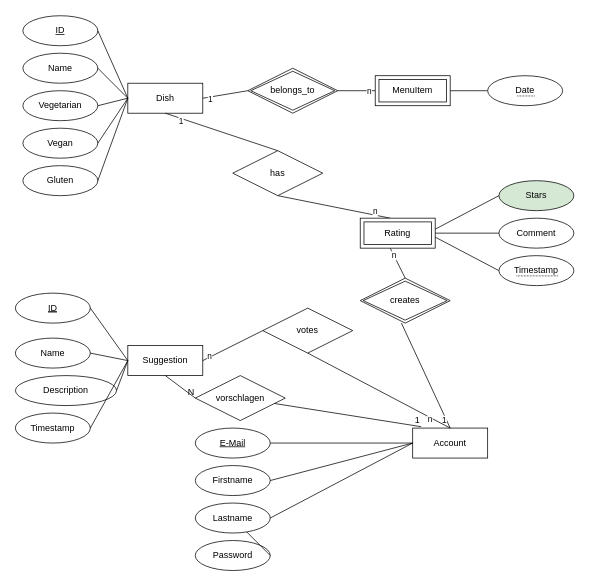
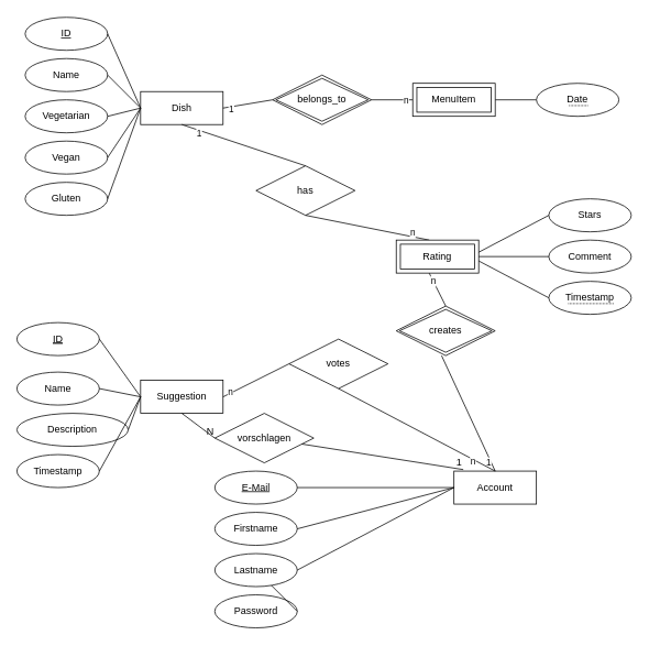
  <mxCell id="0" />
  <mxCell id="1" parent="0" />
  <mxCell id="2" value="Dish" style="whiteSpace=wrap;html=1;align=center;" parent="1" vertex="1"><mxGeometry x="170" y="110" width="100" height="40" as="geometry" /></mxCell>
  <mxCell id="3" value="&lt;div&gt;ID&lt;/div&gt;" style="ellipse;whiteSpace=wrap;html=1;align=center;fontStyle=4;" parent="1" vertex="1"><mxGeometry x="30" y="20" width="100" height="40" as="geometry" /></mxCell>
  <mxCell id="4" value="Name" style="ellipse;whiteSpace=wrap;html=1;align=center;" parent="1" vertex="1"><mxGeometry x="30" y="70" width="100" height="40" as="geometry" /></mxCell>
  <mxCell id="5" value="" style="endArrow=none;html=1;rounded=0;entryX=1;entryY=0.5;entryDx=0;entryDy=0;exitX=0;exitY=0.5;exitDx=0;exitDy=0;" parent="1" source="2" target="3" edge="1"><mxGeometry width="50" height="50" relative="1" as="geometry"><mxPoint x="370" y="270" as="sourcePoint" /><mxPoint x="420" y="220" as="targetPoint" /></mxGeometry></mxCell>
  <mxCell id="6" value="" style="endArrow=none;html=1;rounded=0;exitX=1;exitY=0.5;exitDx=0;exitDy=0;entryX=0;entryY=0.5;entryDx=0;entryDy=0;" parent="1" source="4" target="2" edge="1"><mxGeometry width="50" height="50" relative="1" as="geometry"><mxPoint x="60" y="190" as="sourcePoint" /><mxPoint x="170" y="60" as="targetPoint" /></mxGeometry></mxCell>
  <mxCell id="7" value="Vegetarian" style="ellipse;whiteSpace=wrap;html=1;align=center;" parent="1" vertex="1"><mxGeometry x="30" y="120" width="100" height="40" as="geometry" /></mxCell>
  <mxCell id="8" value="Vegan" style="ellipse;whiteSpace=wrap;html=1;align=center;" parent="1" vertex="1"><mxGeometry x="30" y="170" width="100" height="40" as="geometry" /></mxCell>
  <mxCell id="9" style="edgeStyle=orthogonalEdgeStyle;rounded=0;orthogonalLoop=1;jettySize=auto;html=1;exitX=0.5;exitY=1;exitDx=0;exitDy=0;" parent="1" source="8" target="8" edge="1"><mxGeometry relative="1" as="geometry" /></mxCell>
  <mxCell id="10" value="Gluten" style="ellipse;whiteSpace=wrap;html=1;align=center;" parent="1" vertex="1"><mxGeometry x="30" y="220" width="100" height="40" as="geometry" /></mxCell>
  <mxCell id="11" value="" style="endArrow=none;html=1;rounded=0;exitX=1;exitY=0.5;exitDx=0;exitDy=0;entryX=0;entryY=0.5;entryDx=0;entryDy=0;" parent="1" source="7" target="2" edge="1"><mxGeometry width="50" height="50" relative="1" as="geometry"><mxPoint x="140" y="100" as="sourcePoint" /><mxPoint x="180" y="70" as="targetPoint" /></mxGeometry></mxCell>
  <mxCell id="12" value="" style="endArrow=none;html=1;rounded=0;exitX=1;exitY=0.5;exitDx=0;exitDy=0;entryX=0;entryY=0.5;entryDx=0;entryDy=0;" parent="1" source="8" target="2" edge="1"><mxGeometry width="50" height="50" relative="1" as="geometry"><mxPoint x="150" y="110" as="sourcePoint" /><mxPoint x="170" y="60" as="targetPoint" /></mxGeometry></mxCell>
  <mxCell id="13" value="" style="endArrow=none;html=1;rounded=0;exitX=1;exitY=0.5;exitDx=0;exitDy=0;entryX=0;entryY=0.5;entryDx=0;entryDy=0;" parent="1" source="10" target="2" edge="1"><mxGeometry width="50" height="50" relative="1" as="geometry"><mxPoint x="160" y="120" as="sourcePoint" /><mxPoint x="200" y="90" as="targetPoint" /></mxGeometry></mxCell>
  <mxCell id="14" value="" style="endArrow=none;html=1;rounded=0;entryX=1;entryY=0.5;entryDx=0;entryDy=0;exitX=0;exitY=0.5;exitDx=0;exitDy=0;" parent="1" source="55" target="2" edge="1"><mxGeometry width="50" height="50" relative="1" as="geometry"><mxPoint x="330" y="120" as="sourcePoint" /><mxPoint x="300" y="310" as="targetPoint" /></mxGeometry></mxCell>
  <mxCell id="15" value="1" style="edgeLabel;html=1;align=center;verticalAlign=middle;resizable=0;points=[];" parent="14" vertex="1" connectable="0"><mxGeometry x="0.252" relative="1" as="geometry"><mxPoint x="-13" y="4" as="offset" /></mxGeometry></mxCell>
  <mxCell id="16" value="" style="endArrow=none;html=1;rounded=0;entryX=1;entryY=0.5;entryDx=0;entryDy=0;exitX=0;exitY=0.5;exitDx=0;exitDy=0;" parent="1" target="55" edge="1"><mxGeometry width="50" height="50" relative="1" as="geometry"><mxPoint x="500" y="120" as="sourcePoint" /><mxPoint x="450" y="120" as="targetPoint" /></mxGeometry></mxCell>
  <mxCell id="17" value="n" style="edgeLabel;html=1;align=center;verticalAlign=middle;resizable=0;points=[];" parent="16" vertex="1" connectable="0"><mxGeometry x="0.017" relative="1" as="geometry"><mxPoint x="16" as="offset" /></mxGeometry></mxCell>
  <mxCell id="18" value="" style="endArrow=none;html=1;rounded=0;entryX=0;entryY=0.5;entryDx=0;entryDy=0;exitX=1;exitY=0.5;exitDx=0;exitDy=0;" parent="1" target="50" edge="1"><mxGeometry width="50" height="50" relative="1" as="geometry"><mxPoint x="600" y="120" as="sourcePoint" /><mxPoint x="650" y="120" as="targetPoint" /></mxGeometry></mxCell>
  <mxCell id="19" value="Account" style="whiteSpace=wrap;html=1;align=center;" parent="1" vertex="1"><mxGeometry x="550" y="570" width="100" height="40" as="geometry" /></mxCell>
  <mxCell id="20" value="has" style="shape=rhombus;perimeter=rhombusPerimeter;whiteSpace=wrap;html=1;align=center;" parent="1" vertex="1"><mxGeometry x="310" y="200" width="120" height="60" as="geometry" /></mxCell>
  <mxCell id="21" value="" style="endArrow=none;html=1;rounded=0;entryX=0.5;entryY=1;entryDx=0;entryDy=0;exitX=0.5;exitY=0;exitDx=0;exitDy=0;" parent="1" target="20" edge="1"><mxGeometry width="50" height="50" relative="1" as="geometry"><mxPoint x="520" y="290" as="sourcePoint" /><mxPoint x="400" y="210" as="targetPoint" /></mxGeometry></mxCell>
  <mxCell id="22" value="n" style="edgeLabel;html=1;align=center;verticalAlign=middle;resizable=0;points=[];" parent="21" vertex="1" connectable="0"><mxGeometry x="-0.768" y="-1" relative="1" as="geometry"><mxPoint x="-3" y="-5" as="offset" /></mxGeometry></mxCell>
  <mxCell id="23" value="" style="endArrow=none;html=1;rounded=0;entryX=0.5;entryY=1;entryDx=0;entryDy=0;exitX=0.5;exitY=0;exitDx=0;exitDy=0;" parent="1" source="20" target="2" edge="1"><mxGeometry width="50" height="50" relative="1" as="geometry"><mxPoint x="290" y="250" as="sourcePoint" /><mxPoint x="340" y="200" as="targetPoint" /></mxGeometry></mxCell>
  <mxCell id="24" value="1" style="edgeLabel;html=1;align=center;verticalAlign=middle;resizable=0;points=[];" parent="23" vertex="1" connectable="0"><mxGeometry x="0.32" relative="1" as="geometry"><mxPoint x="-31" y="-7" as="offset" /></mxGeometry></mxCell>
  <mxCell id="25" value="" style="endArrow=none;html=1;rounded=0;entryX=0.5;entryY=1;entryDx=0;entryDy=0;exitX=0.5;exitY=0;exitDx=0;exitDy=0;" parent="1" edge="1"><mxGeometry width="50" height="50" relative="1" as="geometry"><mxPoint x="540" y="370" as="sourcePoint" /><mxPoint x="520" y="330" as="targetPoint" /></mxGeometry></mxCell>
  <mxCell id="26" value="n" style="edgeLabel;html=1;align=center;verticalAlign=middle;resizable=0;points=[];" parent="25" vertex="1" connectable="0"><mxGeometry x="0.537" relative="1" as="geometry"><mxPoint as="offset" /></mxGeometry></mxCell>
  <mxCell id="27" value="" style="endArrow=none;html=1;rounded=0;entryX=0.458;entryY=1;entryDx=0;entryDy=0;entryPerimeter=0;exitX=0.5;exitY=0;exitDx=0;exitDy=0;" parent="1" source="19" edge="1"><mxGeometry width="50" height="50" relative="1" as="geometry"><mxPoint x="140" y="380" as="sourcePoint" /><mxPoint x="534.96" y="430" as="targetPoint" /></mxGeometry></mxCell>
  <mxCell id="28" value="1" style="edgeLabel;html=1;align=center;verticalAlign=middle;resizable=0;points=[];" parent="27" vertex="1" connectable="0"><mxGeometry x="-0.829" y="3" relative="1" as="geometry"><mxPoint as="offset" /></mxGeometry></mxCell>
  <mxCell id="29" value="E-Mail" style="ellipse;whiteSpace=wrap;html=1;align=center;fontStyle=4;" parent="1" vertex="1"><mxGeometry x="260" y="570" width="100" height="40" as="geometry" /></mxCell>
  <mxCell id="30" value="Firstname" style="ellipse;whiteSpace=wrap;html=1;align=center;" parent="1" vertex="1"><mxGeometry x="260" y="620" width="100" height="40" as="geometry" /></mxCell>
- <mxCell id="31" value="Stars" style="ellipse;whiteSpace=wrap;html=1;align=center;fillColor=#d5e8d4;" parent="1" vertex="1"><mxGeometry x="665" y="240" width="100" height="40" as="geometry" /></mxCell>
+ <mxCell id="31" value="Stars" style="ellipse;whiteSpace=wrap;html=1;align=center;" parent="1" vertex="1"><mxGeometry x="665" y="240" width="100" height="40" as="geometry" /></mxCell>
  <mxCell id="32" value="" style="endArrow=none;html=1;rounded=0;entryX=0;entryY=0.5;entryDx=0;entryDy=0;exitX=1;exitY=0.5;exitDx=0;exitDy=0;" parent="1" target="31" edge="1"><mxGeometry width="50" height="50" relative="1" as="geometry"><mxPoint x="570" y="310" as="sourcePoint" /><mxPoint x="705" y="180" as="targetPoint" /></mxGeometry></mxCell>
  <mxCell id="33" value="" style="endArrow=none;html=1;rounded=0;exitX=1;exitY=0.5;exitDx=0;exitDy=0;entryX=0;entryY=0.5;entryDx=0;entryDy=0;" parent="1" source="29" target="19" edge="1"><mxGeometry width="50" height="50" relative="1" as="geometry"><mxPoint x="400" y="530" as="sourcePoint" /><mxPoint x="450" y="480" as="targetPoint" /></mxGeometry></mxCell>
  <mxCell id="34" value="" style="endArrow=none;html=1;rounded=0;entryX=0;entryY=0.5;entryDx=0;entryDy=0;exitX=1;exitY=0.5;exitDx=0;exitDy=0;" parent="1" source="30" target="19" edge="1"><mxGeometry width="50" height="50" relative="1" as="geometry"><mxPoint x="300" y="740" as="sourcePoint" /><mxPoint x="350" y="690" as="targetPoint" /></mxGeometry></mxCell>
  <mxCell id="35" value="Comment" style="ellipse;whiteSpace=wrap;html=1;align=center;" parent="1" vertex="1"><mxGeometry x="665" y="290" width="100" height="40" as="geometry" /></mxCell>
  <mxCell id="36" value="" style="endArrow=none;html=1;rounded=0;entryX=0;entryY=0.5;entryDx=0;entryDy=0;exitX=1;exitY=0.5;exitDx=0;exitDy=0;" parent="1" target="35" edge="1"><mxGeometry width="50" height="50" relative="1" as="geometry"><mxPoint x="570" y="310" as="sourcePoint" /><mxPoint x="385" y="300" as="targetPoint" /></mxGeometry></mxCell>
  <mxCell id="37" value="" style="endArrow=none;html=1;rounded=0;entryX=0;entryY=0.5;entryDx=0;entryDy=0;exitX=1;exitY=0.5;exitDx=0;exitDy=0;" parent="1" edge="1"><mxGeometry width="50" height="50" relative="1" as="geometry"><mxPoint x="570" y="310" as="sourcePoint" /><mxPoint x="665" y="360" as="targetPoint" /></mxGeometry></mxCell>
  <mxCell id="38" value="Suggestion" style="whiteSpace=wrap;html=1;align=center;" parent="1" vertex="1"><mxGeometry x="170" y="460" width="100" height="40" as="geometry" /></mxCell>
  <mxCell id="39" value="votes" style="shape=rhombus;perimeter=rhombusPerimeter;whiteSpace=wrap;html=1;align=center;" parent="1" vertex="1"><mxGeometry x="350" y="410" width="120" height="60" as="geometry" /></mxCell>
  <mxCell id="40" value="" style="endArrow=none;html=1;rounded=0;entryX=0;entryY=0.5;entryDx=0;entryDy=0;exitX=1;exitY=0.5;exitDx=0;exitDy=0;" parent="1" source="38" target="39" edge="1"><mxGeometry width="50" height="50" relative="1" as="geometry"><mxPoint x="310" y="400" as="sourcePoint" /><mxPoint x="360" y="350" as="targetPoint" /></mxGeometry></mxCell>
  <mxCell id="41" value="n" style="edgeLabel;html=1;align=center;verticalAlign=middle;resizable=0;points=[];" parent="40" vertex="1" connectable="0"><mxGeometry x="-0.751" y="2" relative="1" as="geometry"><mxPoint as="offset" /></mxGeometry></mxCell>
  <mxCell id="42" value="" style="endArrow=none;html=1;rounded=0;entryX=0.5;entryY=0;entryDx=0;entryDy=0;exitX=0.5;exitY=1;exitDx=0;exitDy=0;" parent="1" source="39" target="19" edge="1"><mxGeometry width="50" height="50" relative="1" as="geometry"><mxPoint x="390" y="520" as="sourcePoint" /><mxPoint x="480" y="520" as="targetPoint" /></mxGeometry></mxCell>
  <mxCell id="43" value="n" style="edgeLabel;html=1;align=center;verticalAlign=middle;resizable=0;points=[];" parent="42" vertex="1" connectable="0"><mxGeometry x="0.727" y="-2" relative="1" as="geometry"><mxPoint as="offset" /></mxGeometry></mxCell>
  <mxCell id="44" value="Name" style="ellipse;whiteSpace=wrap;html=1;align=center;" parent="1" vertex="1"><mxGeometry x="20" y="450" width="100" height="40" as="geometry" /></mxCell>
  <mxCell id="45" value="" style="endArrow=none;html=1;rounded=0;entryX=0;entryY=0.5;entryDx=0;entryDy=0;exitX=1;exitY=0.5;exitDx=0;exitDy=0;" parent="1" source="44" target="38" edge="1"><mxGeometry width="50" height="50" relative="1" as="geometry"><mxPoint x="140" y="360" as="sourcePoint" /><mxPoint x="220" y="390" as="targetPoint" /></mxGeometry></mxCell>
  <mxCell id="46" value="Lastname" style="ellipse;whiteSpace=wrap;html=1;align=center;" parent="1" vertex="1"><mxGeometry x="260" y="670" width="100" height="40" as="geometry" /></mxCell>
  <mxCell id="47" value="Password" style="ellipse;whiteSpace=wrap;html=1;align=center;" parent="1" vertex="1"><mxGeometry x="260" y="720" width="100" height="40" as="geometry" /></mxCell>
  <mxCell id="48" value="" style="endArrow=none;html=1;rounded=0;entryX=0;entryY=0.5;entryDx=0;entryDy=0;exitX=1;exitY=0.5;exitDx=0;exitDy=0;" parent="1" source="46" target="19" edge="1"><mxGeometry width="50" height="50" relative="1" as="geometry"><mxPoint x="460" y="780" as="sourcePoint" /><mxPoint x="510" y="730" as="targetPoint" /></mxGeometry></mxCell>
  <mxCell id="49" value="" style="endArrow=none;html=1;rounded=0;exitX=1;exitY=0.5;exitDx=0;exitDy=0;" parent="1" source="47" target="46" edge="1"><mxGeometry width="50" height="50" relative="1" as="geometry"><mxPoint x="410" y="730" as="sourcePoint" /><mxPoint x="460" y="680" as="targetPoint" /></mxGeometry></mxCell>
  <mxCell id="50" value="&lt;span style=&quot;border-bottom: 1px dotted;&quot;&gt;Date&lt;/span&gt;" style="ellipse;whiteSpace=wrap;html=1;align=center;" parent="1" vertex="1"><mxGeometry x="650" y="100" width="100" height="40" as="geometry" /></mxCell>
  <mxCell id="51" value="&lt;div&gt;&lt;u&gt;ID&lt;/u&gt;&lt;/div&gt;" style="ellipse;whiteSpace=wrap;html=1;align=center;fontStyle=4;" parent="1" vertex="1"><mxGeometry x="20" y="390" width="100" height="40" as="geometry" /></mxCell>
  <mxCell id="52" value="" style="endArrow=none;html=1;rounded=0;exitX=1;exitY=0.5;exitDx=0;exitDy=0;entryX=0;entryY=0.5;entryDx=0;entryDy=0;" parent="1" source="51" target="38" edge="1"><mxGeometry width="50" height="50" relative="1" as="geometry"><mxPoint x="150" y="350" as="sourcePoint" /><mxPoint x="210" y="380" as="targetPoint" /></mxGeometry></mxCell>
  <mxCell id="53" value="Description" style="ellipse;whiteSpace=wrap;html=1;align=center;" parent="1" vertex="1"><mxGeometry x="20" y="500" width="135" height="40" as="geometry" /></mxCell>
  <mxCell id="54" value="" style="endArrow=none;html=1;rounded=0;entryX=0;entryY=0.5;entryDx=0;entryDy=0;exitX=1;exitY=0.5;exitDx=0;exitDy=0;" parent="1" source="53" target="38" edge="1"><mxGeometry width="50" height="50" relative="1" as="geometry"><mxPoint x="130" y="480" as="sourcePoint" /><mxPoint x="210" y="400" as="targetPoint" /></mxGeometry></mxCell>
  <mxCell id="55" value="belongs_to" style="shape=rhombus;double=1;perimeter=rhombusPerimeter;whiteSpace=wrap;html=1;align=center;" parent="1" vertex="1"><mxGeometry x="330" y="90" width="120" height="60" as="geometry" /></mxCell>
  <mxCell id="56" value="Timestamp" style="ellipse;whiteSpace=wrap;html=1;align=center;" parent="1" vertex="1"><mxGeometry x="20" y="550" width="100" height="40" as="geometry" /></mxCell>
  <mxCell id="57" value="" style="endArrow=none;html=1;rounded=0;entryX=0;entryY=0.5;entryDx=0;entryDy=0;exitX=1;exitY=0.5;exitDx=0;exitDy=0;" parent="1" source="56" target="38" edge="1"><mxGeometry width="50" height="50" relative="1" as="geometry"><mxPoint x="160" y="610" as="sourcePoint" /><mxPoint x="210" y="560" as="targetPoint" /></mxGeometry></mxCell>
  <mxCell id="58" value="MenuItem" style="shape=ext;margin=3;double=1;whiteSpace=wrap;html=1;align=center;" vertex="1" parent="1"><mxGeometry x="500" y="100" width="100" height="40" as="geometry" /></mxCell>
  <mxCell id="59" value="creates" style="shape=rhombus;double=1;perimeter=rhombusPerimeter;whiteSpace=wrap;html=1;align=center;" vertex="1" parent="1"><mxGeometry x="480" y="370" width="120" height="60" as="geometry" /></mxCell>
  <mxCell id="60" value="Rating" style="shape=ext;margin=3;double=1;whiteSpace=wrap;html=1;align=center;" vertex="1" parent="1"><mxGeometry x="480" y="290" width="100" height="40" as="geometry" /></mxCell>
  <mxCell id="61" value="&lt;span style=&quot;border-bottom: 1px dotted;&quot;&gt;Timestamp&lt;br&gt;&lt;/span&gt;" style="ellipse;whiteSpace=wrap;html=1;align=center;" vertex="1" parent="1"><mxGeometry x="665" y="340" width="100" height="40" as="geometry" /></mxCell>
  <mxCell id="62" value="vorschlagen" style="shape=rhombus;perimeter=rhombusPerimeter;whiteSpace=wrap;html=1;align=center;" vertex="1" parent="1"><mxGeometry x="260" y="500" width="120" height="60" as="geometry" /></mxCell>
  <mxCell id="63" value="" style="endArrow=none;html=1;rounded=0;entryX=0.113;entryY=-0.046;entryDx=0;entryDy=0;entryPerimeter=0;" edge="1" parent="1" source="62" target="19"><mxGeometry relative="1" as="geometry"><mxPoint x="280" y="520" as="sourcePoint" /><mxPoint x="440" y="520" as="targetPoint" /></mxGeometry></mxCell>
  <mxCell id="64" value="1" style="resizable=0;html=1;whiteSpace=wrap;align=right;verticalAlign=bottom;" connectable="0" vertex="1" parent="63"><mxGeometry x="1" relative="1" as="geometry" /></mxCell>
  <mxCell id="65" value="" style="endArrow=none;html=1;rounded=0;exitX=0.5;exitY=1;exitDx=0;exitDy=0;entryX=0;entryY=0.5;entryDx=0;entryDy=0;" edge="1" parent="1" source="38" target="62"><mxGeometry relative="1" as="geometry"><mxPoint x="280" y="520" as="sourcePoint" /><mxPoint x="440" y="520" as="targetPoint" /></mxGeometry></mxCell>
  <mxCell id="66" value="N" style="resizable=0;html=1;whiteSpace=wrap;align=right;verticalAlign=bottom;" connectable="0" vertex="1" parent="65"><mxGeometry x="1" relative="1" as="geometry" /></mxCell>
